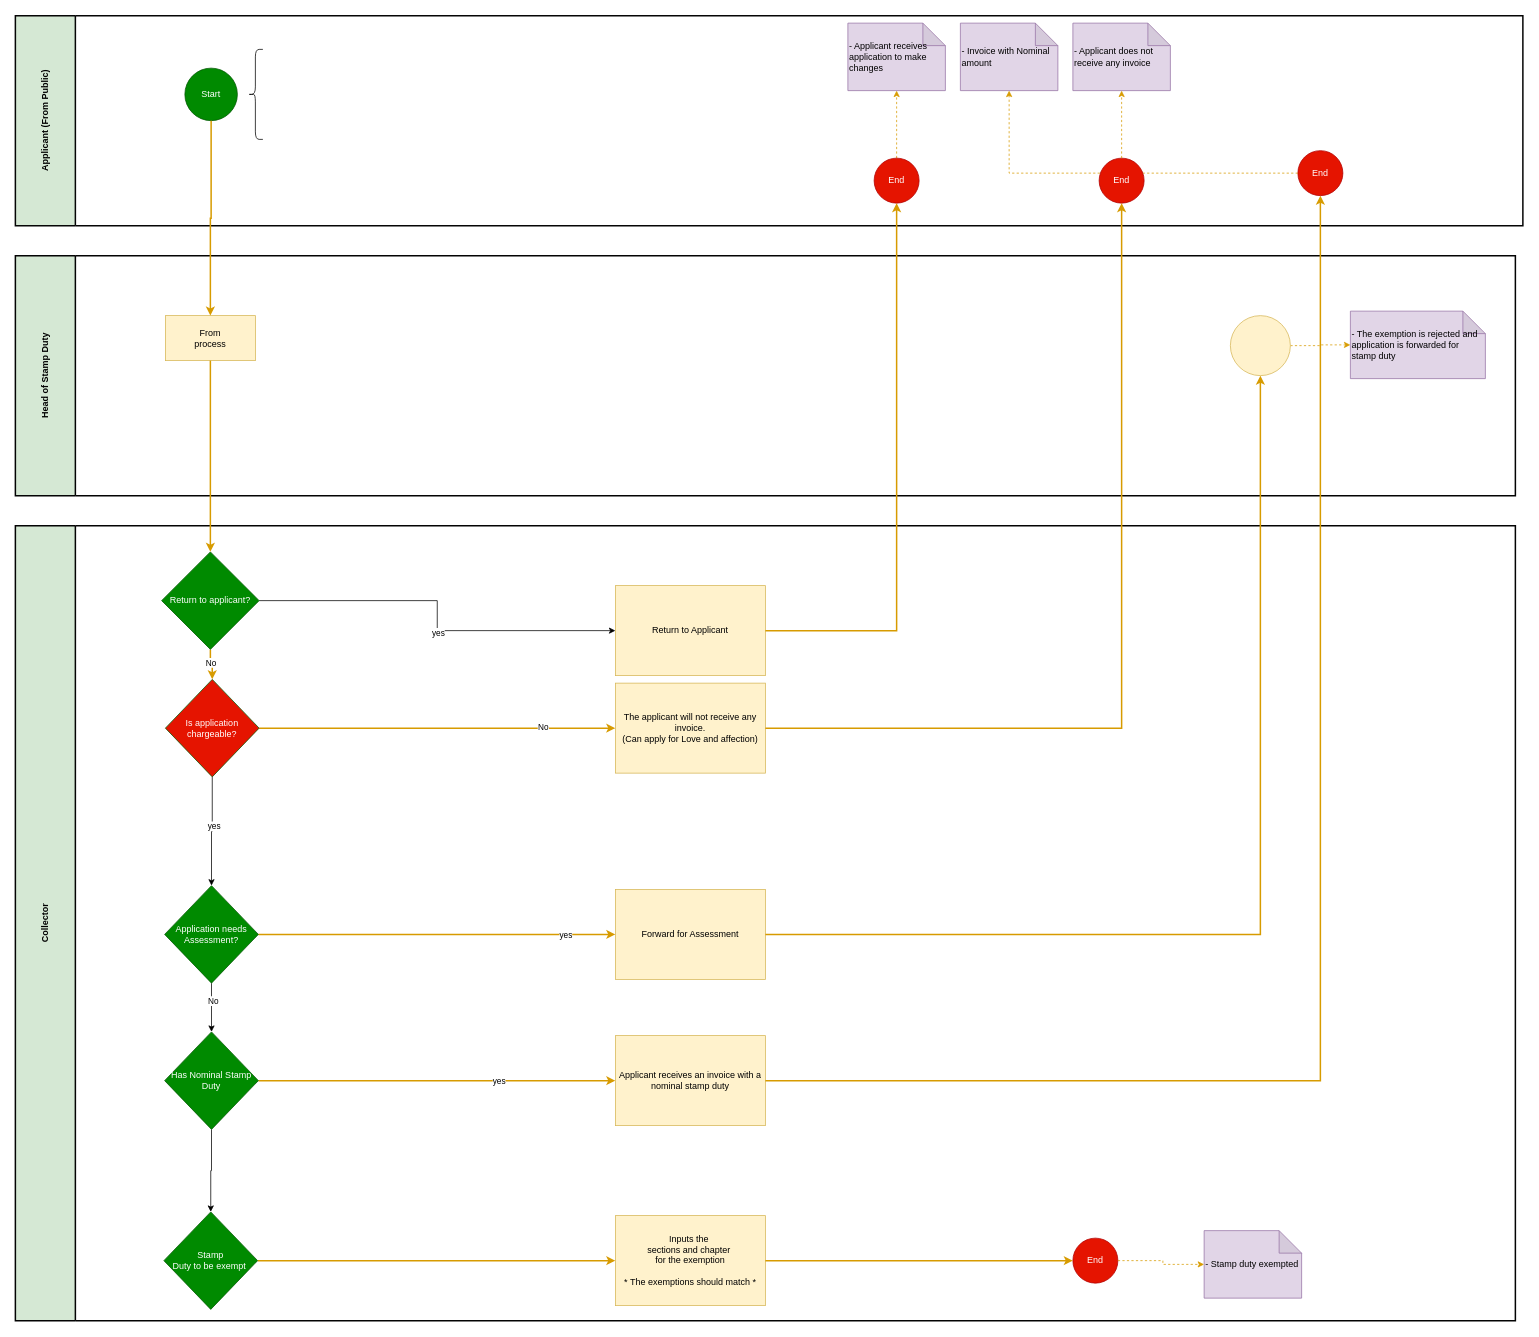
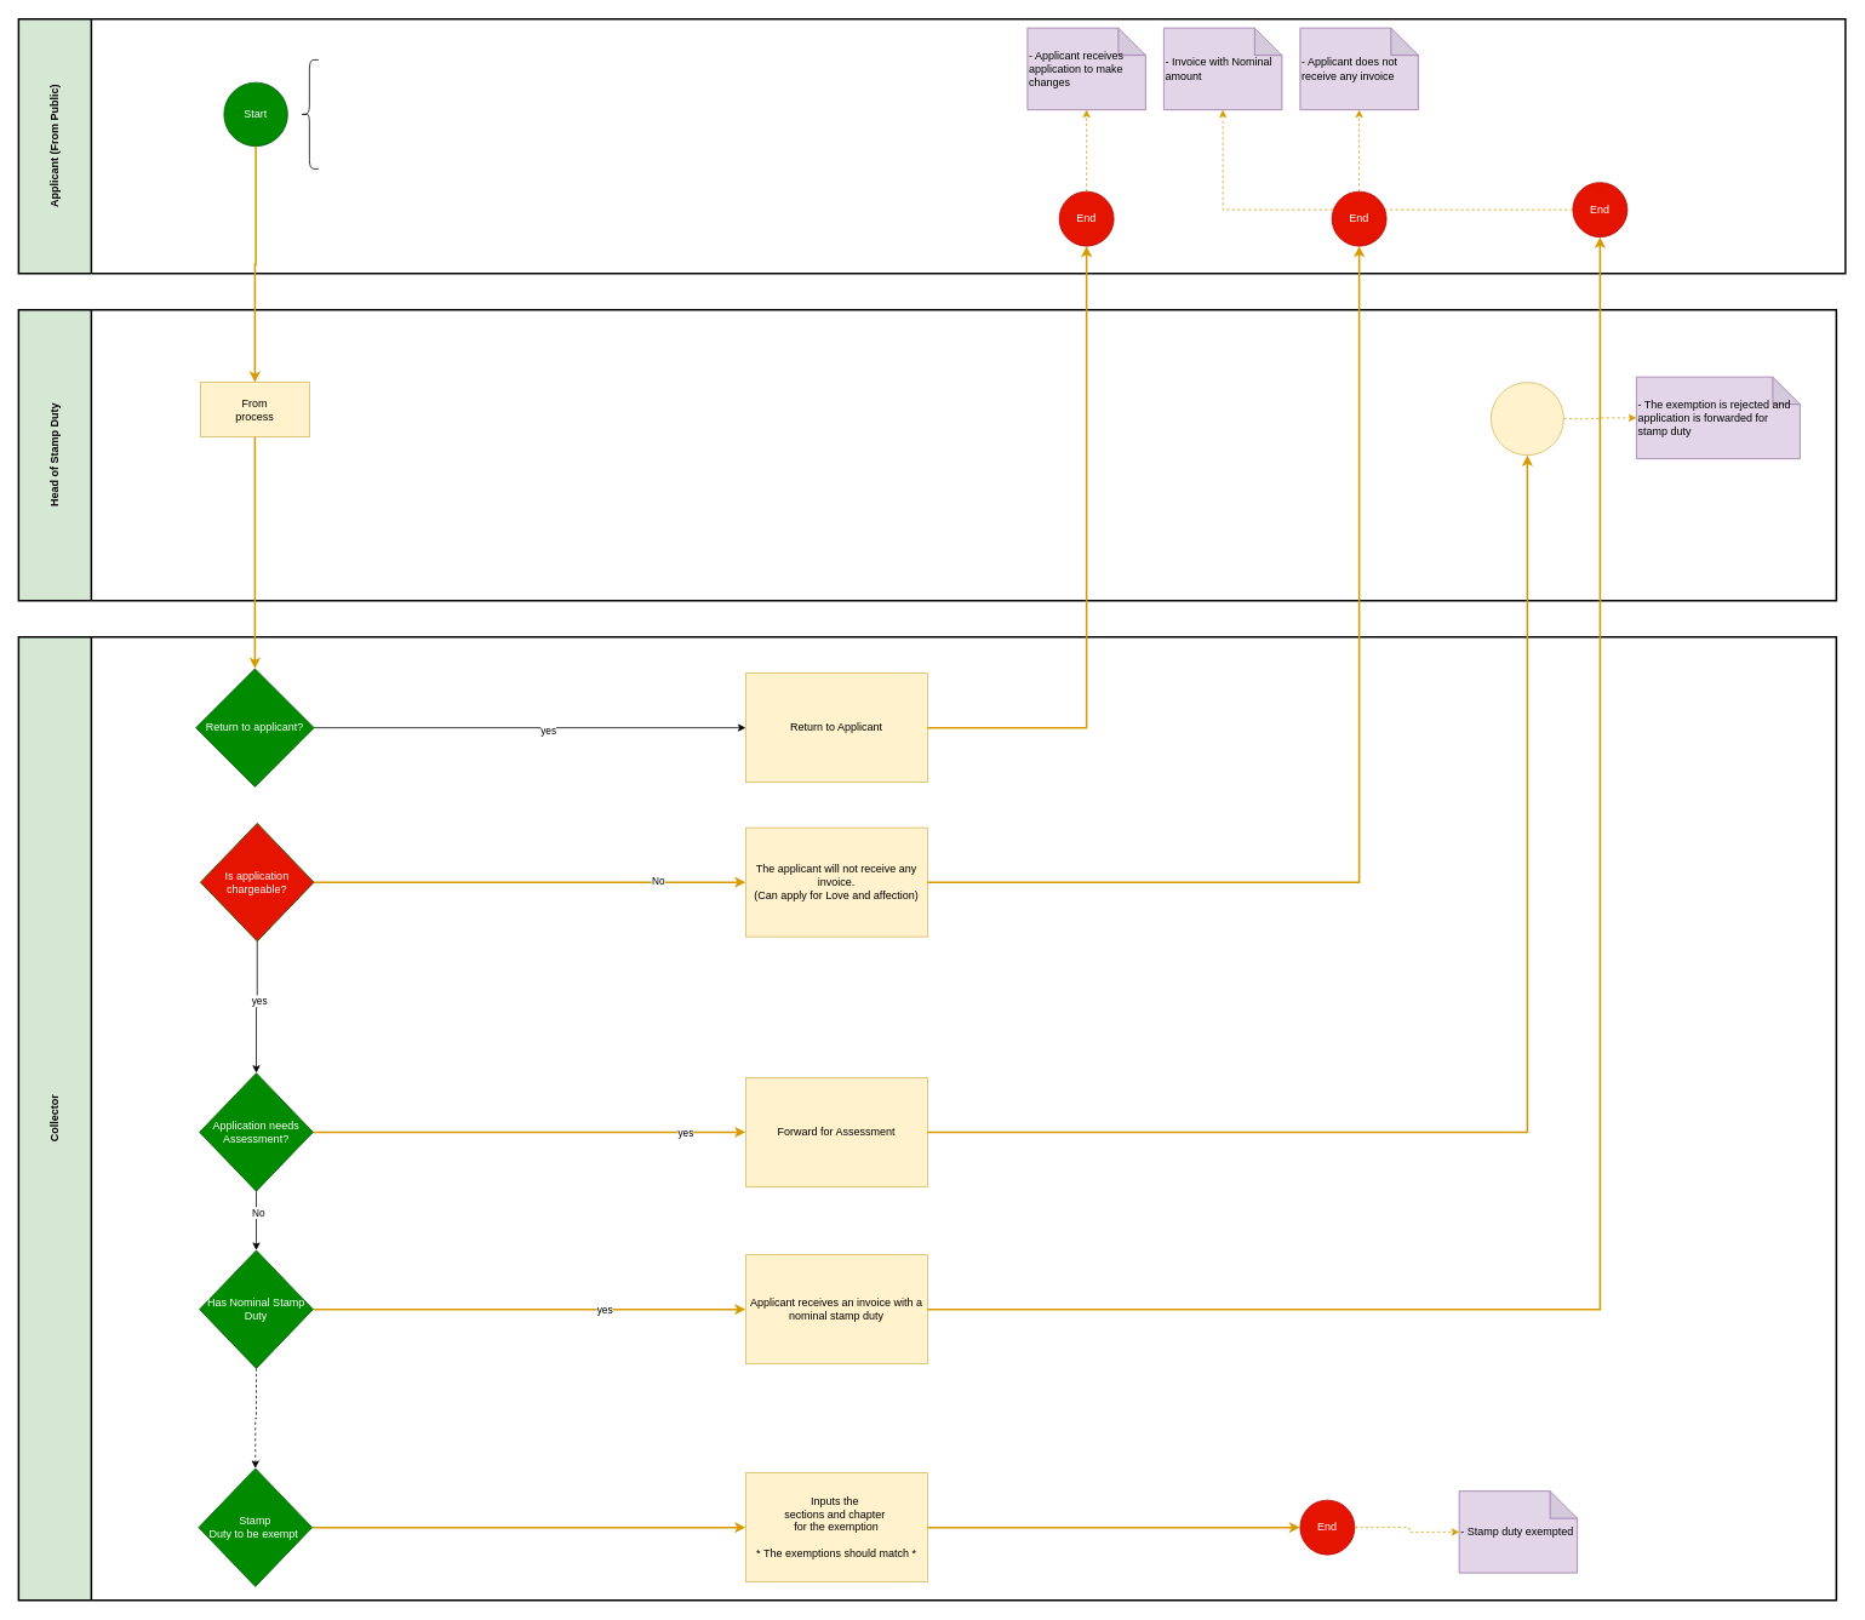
  <mxCell id="0" />
  <mxCell id="1" parent="0" />
  <mxCell id="2" value="Head of Stamp Duty" style="swimlane;horizontal=0;whiteSpace=wrap;html=1;startSize=80;fillColor=#d5e8d4;strokeColor=#030303;strokeWidth=2;" parent="1" vertex="1"><mxGeometry x="20" y="340" width="2000" height="320" as="geometry" /></mxCell>
  <mxCell id="3" value="From&lt;br&gt;process" style="whiteSpace=wrap;html=1;fillColor=#fff2cc;strokeColor=#d6b656;" parent="2" vertex="1"><mxGeometry x="200" y="80" width="120" height="60" as="geometry" /></mxCell>
  <mxCell id="4" style="edgeStyle=orthogonalEdgeStyle;rounded=0;orthogonalLoop=1;jettySize=auto;html=1;entryX=0;entryY=0.5;entryDx=0;entryDy=0;entryPerimeter=0;dashed=1;fillColor=#ffe6cc;strokeColor=#d79b00;" parent="2" source="5" target="6" edge="1"><mxGeometry relative="1" as="geometry" /></mxCell>
  <mxCell id="5" value="" style="ellipse;whiteSpace=wrap;html=1;fillColor=#fff2cc;strokeColor=#d6b656;" parent="2" vertex="1"><mxGeometry x="1620" y="80" width="80" height="80" as="geometry" /></mxCell>
  <mxCell id="6" value="- The exemption is rejected and application is forwarded for stamp duty" style="shape=note;whiteSpace=wrap;html=1;backgroundOutline=1;darkOpacity=0.05;fillColor=#e1d5e7;strokeColor=#9673a6;align=left;" parent="2" vertex="1"><mxGeometry x="1780" y="74" width="180" height="90" as="geometry" /></mxCell>
  <mxCell id="7" value="Collector" style="swimlane;horizontal=0;whiteSpace=wrap;html=1;startSize=80;fillColor=#d5e8d4;strokeColor=#030303;strokeWidth=2;" parent="1" vertex="1"><mxGeometry x="20" y="700" width="2000" height="1060" as="geometry" /></mxCell>
  <mxCell id="8" value="Forward for Assessment" style="whiteSpace=wrap;html=1;fillColor=#fff2cc;strokeColor=#d6b656;" parent="7" vertex="1"><mxGeometry x="800.0" y="485" width="200" height="120" as="geometry" /></mxCell>
  <mxCell id="9" style="edgeStyle=orthogonalEdgeStyle;rounded=0;orthogonalLoop=1;jettySize=auto;html=1;entryX=0;entryY=0.5;entryDx=0;entryDy=0;strokeWidth=2;fillColor=#ffe6cc;strokeColor=#d79b00;exitX=1;exitY=0.5;exitDx=0;exitDy=0;" parent="7" source="27" target="19" edge="1"><mxGeometry relative="1" as="geometry"><mxPoint x="380" y="740" as="sourcePoint" /><Array as="points"><mxPoint x="520" y="740" /><mxPoint x="520" y="740" /></Array></mxGeometry></mxCell>
  <mxCell id="10" value="yes" style="edgeLabel;html=1;align=center;verticalAlign=middle;resizable=0;points=[];" parent="9" vertex="1" connectable="0"><mxGeometry x="0.345" relative="1" as="geometry"><mxPoint as="offset" /></mxGeometry></mxCell>
  <mxCell id="11" style="edgeStyle=orthogonalEdgeStyle;rounded=0;orthogonalLoop=1;jettySize=auto;html=1;entryX=0;entryY=0.5;entryDx=0;entryDy=0;strokeWidth=2;fillColor=#ffe6cc;strokeColor=#d79b00;exitX=1;exitY=0.5;exitDx=0;exitDy=0;" parent="7" source="17" target="18" edge="1"><mxGeometry relative="1" as="geometry"><Array as="points"><mxPoint x="325" y="270" /></Array><mxPoint x="480" y="580" as="sourcePoint" /></mxGeometry></mxCell>
  <mxCell id="12" value="No" style="edgeLabel;html=1;align=center;verticalAlign=middle;resizable=0;points=[];" parent="11" vertex="1" connectable="0"><mxGeometry x="0.59" y="2" relative="1" as="geometry"><mxPoint as="offset" /></mxGeometry></mxCell>
  <mxCell id="13" style="edgeStyle=orthogonalEdgeStyle;rounded=0;orthogonalLoop=1;jettySize=auto;html=1;strokeWidth=2;fillColor=#ffe6cc;strokeColor=#d79b00;exitX=1;exitY=0.5;exitDx=0;exitDy=0;entryX=0;entryY=0.5;entryDx=0;entryDy=0;" parent="7" source="25" target="8" edge="1"><mxGeometry relative="1" as="geometry"><Array as="points"><mxPoint x="740" y="545" /><mxPoint x="740" y="545" /></Array><mxPoint x="360" y="540" as="sourcePoint" /><mxPoint x="790" y="550" as="targetPoint" /></mxGeometry></mxCell>
  <mxCell id="14" value="yes" style="edgeLabel;html=1;align=center;verticalAlign=middle;resizable=0;points=[];" parent="13" vertex="1" connectable="0"><mxGeometry x="0.718" relative="1" as="geometry"><mxPoint as="offset" /></mxGeometry></mxCell>
  <mxCell id="15" value="" style="edgeStyle=orthogonalEdgeStyle;rounded=0;orthogonalLoop=1;jettySize=auto;html=1;entryX=0.5;entryY=0;entryDx=0;entryDy=0;" edge="1" parent="7" source="17" target="25"><mxGeometry relative="1" as="geometry"><mxPoint x="240" y="440.0" as="targetPoint" /></mxGeometry></mxCell>
  <mxCell id="16" value="yes" style="edgeLabel;html=1;align=center;verticalAlign=middle;resizable=0;points=[];" vertex="1" connectable="0" parent="15"><mxGeometry x="-0.105" y="2" relative="1" as="geometry"><mxPoint as="offset" /></mxGeometry></mxCell>
  <mxCell id="17" value="Is application&lt;br&gt;chargeable?" style="rhombus;whiteSpace=wrap;html=1;fillColor=#e51400;strokeColor=#005700;fontColor=#ffffff;" parent="7" vertex="1"><mxGeometry x="200" y="205" width="125" height="130" as="geometry" /></mxCell>
  <mxCell id="18" value="The applicant will not receive any invoice.&lt;br&gt;(Can apply for Love and affection)" style="whiteSpace=wrap;html=1;fillColor=#fff2cc;strokeColor=#d6b656;" parent="7" vertex="1"><mxGeometry x="800.0" y="210" width="200" height="120" as="geometry" /></mxCell>
  <mxCell id="19" value="Applicant receives an invoice with a nominal stamp duty" style="whiteSpace=wrap;html=1;fillColor=#fff2cc;strokeColor=#d6b656;" parent="7" vertex="1"><mxGeometry x="800.0" y="680" width="200" height="120" as="geometry" /></mxCell>
- <mxCell id="20" value="Return to Applicant" style="whiteSpace=wrap;html=1;fillColor=#fff2cc;strokeColor=#d6b656;" parent="7" vertex="1"><mxGeometry x="800.0" y="80" width="200" height="120" as="geometry" /></mxCell>
+ <mxCell id="20" value="Return to Applicant" style="whiteSpace=wrap;html=1;fillColor=#fff2cc;strokeColor=#d6b656;" parent="7" vertex="1"><mxGeometry x="800.0" y="40" width="200" height="120" as="geometry" /></mxCell>
  <mxCell id="21" value="Inputs the&amp;nbsp;&lt;br style=&quot;border-color: var(--border-color);&quot;&gt;sections and chapter&amp;nbsp;&lt;br style=&quot;border-color: var(--border-color);&quot;&gt;for the exemption&lt;br&gt;&lt;br&gt;* The exemptions should match *" style="whiteSpace=wrap;html=1;fillColor=#fff2cc;strokeColor=#d6b656;" parent="7" vertex="1"><mxGeometry x="800.0" y="920" width="200" height="120" as="geometry" /></mxCell>
  <mxCell id="22" style="edgeStyle=orthogonalEdgeStyle;rounded=0;orthogonalLoop=1;jettySize=auto;html=1;entryX=0;entryY=0.5;entryDx=0;entryDy=0;strokeWidth=2;fillColor=#ffe6cc;strokeColor=#d79b00;exitX=1;exitY=0.5;exitDx=0;exitDy=0;" parent="7" source="28" target="21" edge="1"><mxGeometry relative="1" as="geometry"><Array as="points"><mxPoint x="520" y="980" /><mxPoint x="520" y="980" /></Array><mxPoint x="710" y="850" as="sourcePoint" /><mxPoint x="876.67" y="120" as="targetPoint" /></mxGeometry></mxCell>
  <mxCell id="23" style="edgeStyle=orthogonalEdgeStyle;rounded=0;orthogonalLoop=1;jettySize=auto;html=1;" edge="1" parent="7" source="25" target="27"><mxGeometry relative="1" as="geometry" /></mxCell>
  <mxCell id="24" value="No" style="edgeLabel;html=1;align=center;verticalAlign=middle;resizable=0;points=[];" vertex="1" connectable="0" parent="23"><mxGeometry x="-0.279" y="2" relative="1" as="geometry"><mxPoint as="offset" /></mxGeometry></mxCell>
  <mxCell id="25" value="Application needs Assessment?" style="rhombus;whiteSpace=wrap;html=1;fillColor=#008a00;strokeColor=#005700;fontColor=#ffffff;" vertex="1" parent="7"><mxGeometry x="199" y="480" width="125" height="130" as="geometry" /></mxCell>
- <mxCell id="26" style="edgeStyle=orthogonalEdgeStyle;rounded=0;orthogonalLoop=1;jettySize=auto;html=1;" edge="1" parent="7" source="27" target="28"><mxGeometry relative="1" as="geometry" /></mxCell>
+ <mxCell id="26" style="edgeStyle=orthogonalEdgeStyle;rounded=0;orthogonalLoop=1;jettySize=auto;html=1;dashed=1;" edge="1" parent="7" source="27" target="28"><mxGeometry relative="1" as="geometry" /></mxCell>
  <mxCell id="27" value="Has Nominal Stamp&lt;br&gt;Duty" style="rhombus;whiteSpace=wrap;html=1;fillColor=#008a00;strokeColor=#005700;fontColor=#ffffff;" vertex="1" parent="7"><mxGeometry x="199" y="675" width="125" height="130" as="geometry" /></mxCell>
  <mxCell id="28" value="Stamp&lt;br&gt;Duty to be exempt&amp;nbsp;" style="rhombus;whiteSpace=wrap;html=1;fillColor=#008a00;strokeColor=#005700;fontColor=#ffffff;" vertex="1" parent="7"><mxGeometry x="198" y="915" width="125" height="130" as="geometry" /></mxCell>
  <mxCell id="29" value="End" style="ellipse;whiteSpace=wrap;html=1;fillColor=#e51400;strokeColor=#B20000;fontColor=#ffffff;" parent="7" vertex="1"><mxGeometry x="1410" y="950" width="60" height="60" as="geometry" /></mxCell>
  <mxCell id="30" style="edgeStyle=orthogonalEdgeStyle;rounded=0;orthogonalLoop=1;jettySize=auto;html=1;strokeWidth=2;fillColor=#ffe6cc;strokeColor=#d79b00;entryX=0;entryY=0.5;entryDx=0;entryDy=0;" parent="7" source="21" target="29" edge="1"><mxGeometry relative="1" as="geometry"><mxPoint x="1410" y="960" as="targetPoint" /><Array as="points" /></mxGeometry></mxCell>
  <mxCell id="31" value="- Stamp duty exempted" style="shape=note;whiteSpace=wrap;html=1;backgroundOutline=1;darkOpacity=0.05;fillColor=#e1d5e7;strokeColor=#9673a6;align=left;" parent="7" vertex="1"><mxGeometry x="1585" y="940" width="130" height="90" as="geometry" /></mxCell>
  <mxCell id="32" style="edgeStyle=orthogonalEdgeStyle;rounded=0;orthogonalLoop=1;jettySize=auto;html=1;dashed=1;fillColor=#ffe6cc;strokeColor=#d79b00;entryX=0;entryY=0.5;entryDx=0;entryDy=0;entryPerimeter=0;" parent="7" source="29" target="31" edge="1"><mxGeometry relative="1" as="geometry"><mxPoint x="1030" y="-580" as="targetPoint" /><Array as="points"><mxPoint x="1530" y="980" /></Array></mxGeometry></mxCell>
  <mxCell id="33" value="Applicant (From Public)" style="swimlane;horizontal=0;whiteSpace=wrap;html=1;startSize=80;fillColor=#d5e8d4;strokeColor=#050505;strokeWidth=2;" parent="1" vertex="1"><mxGeometry x="20" y="20" width="2010" height="280" as="geometry" /></mxCell>
  <mxCell id="34" value="Start" style="ellipse;whiteSpace=wrap;html=1;aspect=fixed;fillColor=#008a00;fontColor=#ffffff;strokeColor=#005700;" parent="33" vertex="1"><mxGeometry x="226" y="70" width="70" height="70" as="geometry" /></mxCell>
  <mxCell id="35" value="" style="shape=curlyBracket;whiteSpace=wrap;html=1;rounded=1;labelPosition=left;verticalLabelPosition=middle;align=right;verticalAlign=middle;" parent="33" vertex="1"><mxGeometry x="310" y="45" width="20" height="120" as="geometry" /></mxCell>
  <mxCell id="36" style="edgeStyle=orthogonalEdgeStyle;rounded=0;orthogonalLoop=1;jettySize=auto;html=1;entryX=0.5;entryY=1;entryDx=0;entryDy=0;entryPerimeter=0;dashed=1;fillColor=#ffe6cc;strokeColor=#d79b00;" parent="33" source="37" target="38" edge="1"><mxGeometry relative="1" as="geometry" /></mxCell>
  <mxCell id="37" value="End" style="ellipse;whiteSpace=wrap;html=1;fillColor=#e51400;strokeColor=#B20000;fontColor=#ffffff;" parent="33" vertex="1"><mxGeometry x="1145" y="190" width="60" height="60" as="geometry" /></mxCell>
  <mxCell id="38" value="- Applicant receives application to make changes" style="shape=note;whiteSpace=wrap;html=1;backgroundOutline=1;darkOpacity=0.05;fillColor=#e1d5e7;strokeColor=#9673a6;align=left;" parent="33" vertex="1"><mxGeometry x="1110" y="10" width="130" height="90" as="geometry" /></mxCell>
  <mxCell id="39" value="End" style="ellipse;whiteSpace=wrap;html=1;fillColor=#e51400;strokeColor=#B20000;fontColor=#ffffff;" parent="33" vertex="1"><mxGeometry x="1710" y="180" width="60" height="60" as="geometry" /></mxCell>
  <mxCell id="40" value="- Invoice with Nominal amount" style="shape=note;whiteSpace=wrap;html=1;backgroundOutline=1;darkOpacity=0.05;fillColor=#e1d5e7;strokeColor=#9673a6;align=left;" parent="33" vertex="1"><mxGeometry x="1260" y="10" width="130" height="90" as="geometry" /></mxCell>
  <mxCell id="41" style="edgeStyle=orthogonalEdgeStyle;rounded=0;orthogonalLoop=1;jettySize=auto;html=1;entryX=0.5;entryY=1;entryDx=0;entryDy=0;entryPerimeter=0;dashed=1;fillColor=#ffe6cc;strokeColor=#d79b00;" parent="33" source="39" target="40" edge="1"><mxGeometry relative="1" as="geometry" /></mxCell>
  <mxCell id="42" value="End" style="ellipse;whiteSpace=wrap;html=1;fillColor=#e51400;strokeColor=#B20000;fontColor=#ffffff;" parent="33" vertex="1"><mxGeometry x="1445" y="190" width="60" height="60" as="geometry" /></mxCell>
  <mxCell id="43" value="- Applicant does not receive any invoice" style="shape=note;whiteSpace=wrap;html=1;backgroundOutline=1;darkOpacity=0.05;fillColor=#e1d5e7;strokeColor=#9673a6;align=left;" parent="33" vertex="1"><mxGeometry x="1410" y="10" width="130" height="90" as="geometry" /></mxCell>
  <mxCell id="44" style="edgeStyle=orthogonalEdgeStyle;rounded=0;orthogonalLoop=1;jettySize=auto;html=1;entryX=0.5;entryY=1;entryDx=0;entryDy=0;entryPerimeter=0;dashed=1;fillColor=#ffe6cc;strokeColor=#d79b00;" parent="33" source="42" target="43" edge="1"><mxGeometry relative="1" as="geometry" /></mxCell>
  <mxCell id="45" value="" style="edgeStyle=orthogonalEdgeStyle;rounded=0;orthogonalLoop=1;jettySize=auto;html=1;fillColor=#ffe6cc;strokeColor=#d79b00;strokeWidth=2;" parent="1" source="34" target="3" edge="1"><mxGeometry relative="1" as="geometry" /></mxCell>
- <mxCell id="46" value="" style="edgeStyle=orthogonalEdgeStyle;rounded=0;orthogonalLoop=1;jettySize=auto;html=1;entryX=0.5;entryY=0;entryDx=0;entryDy=0;exitX=0.5;exitY=1;exitDx=0;exitDy=0;fillColor=#ffe6cc;strokeColor=#d79b00;strokeWidth=2;" parent="1" source="55" target="17" edge="1"><mxGeometry relative="1" as="geometry" /></mxCell>
- <mxCell id="47" value="No" style="edgeLabel;html=1;align=center;verticalAlign=middle;resizable=0;points=[];" vertex="1" connectable="0" parent="46"><mxGeometry x="-0.203" relative="1" as="geometry"><mxPoint as="offset" /></mxGeometry></mxCell>
  <mxCell id="48" style="edgeStyle=orthogonalEdgeStyle;rounded=0;orthogonalLoop=1;jettySize=auto;html=1;entryX=0.5;entryY=1;entryDx=0;entryDy=0;strokeWidth=2;fillColor=#ffe6cc;strokeColor=#d79b00;" parent="1" source="20" target="37" edge="1"><mxGeometry relative="1" as="geometry" /></mxCell>
  <mxCell id="49" style="edgeStyle=orthogonalEdgeStyle;rounded=0;orthogonalLoop=1;jettySize=auto;html=1;entryX=0.5;entryY=1;entryDx=0;entryDy=0;strokeWidth=2;fillColor=#ffe6cc;strokeColor=#d79b00;" parent="1" source="19" target="39" edge="1"><mxGeometry relative="1" as="geometry"><mxPoint x="1380" y="400" as="targetPoint" /></mxGeometry></mxCell>
  <mxCell id="50" style="edgeStyle=orthogonalEdgeStyle;rounded=0;orthogonalLoop=1;jettySize=auto;html=1;entryX=0.5;entryY=1;entryDx=0;entryDy=0;strokeWidth=2;fillColor=#ffe6cc;strokeColor=#d79b00;" parent="1" source="18" target="42" edge="1"><mxGeometry relative="1" as="geometry"><mxPoint x="1580" y="610" as="targetPoint" /></mxGeometry></mxCell>
  <mxCell id="51" value="" style="edgeStyle=orthogonalEdgeStyle;rounded=0;orthogonalLoop=1;jettySize=auto;html=1;strokeWidth=2;fillColor=#ffe6cc;strokeColor=#d79b00;" parent="1" source="8" target="5" edge="1"><mxGeometry relative="1" as="geometry" /></mxCell>
  <mxCell id="52" value="" style="edgeStyle=orthogonalEdgeStyle;rounded=0;orthogonalLoop=1;jettySize=auto;html=1;entryX=0.5;entryY=0;entryDx=0;entryDy=0;exitX=0.5;exitY=1;exitDx=0;exitDy=0;fillColor=#ffe6cc;strokeColor=#d79b00;strokeWidth=2;" edge="1" parent="1" source="3" target="55"><mxGeometry relative="1" as="geometry"><mxPoint x="280" y="480" as="sourcePoint" /><mxPoint x="280" y="1140" as="targetPoint" /></mxGeometry></mxCell>
  <mxCell id="53" style="edgeStyle=orthogonalEdgeStyle;rounded=0;orthogonalLoop=1;jettySize=auto;html=1;entryX=0;entryY=0.5;entryDx=0;entryDy=0;" edge="1" parent="1" source="55" target="20"><mxGeometry relative="1" as="geometry" /></mxCell>
  <mxCell id="54" value="yes" style="edgeLabel;html=1;align=center;verticalAlign=middle;resizable=0;points=[];" vertex="1" connectable="0" parent="53"><mxGeometry x="0.081" y="-2" relative="1" as="geometry"><mxPoint as="offset" /></mxGeometry></mxCell>
  <mxCell id="55" value="Return to applicant?" style="rhombus;whiteSpace=wrap;html=1;fillColor=#008a00;strokeColor=#005700;fontColor=#ffffff;" vertex="1" parent="1"><mxGeometry x="215" y="735" width="130" height="130" as="geometry" /></mxCell>
